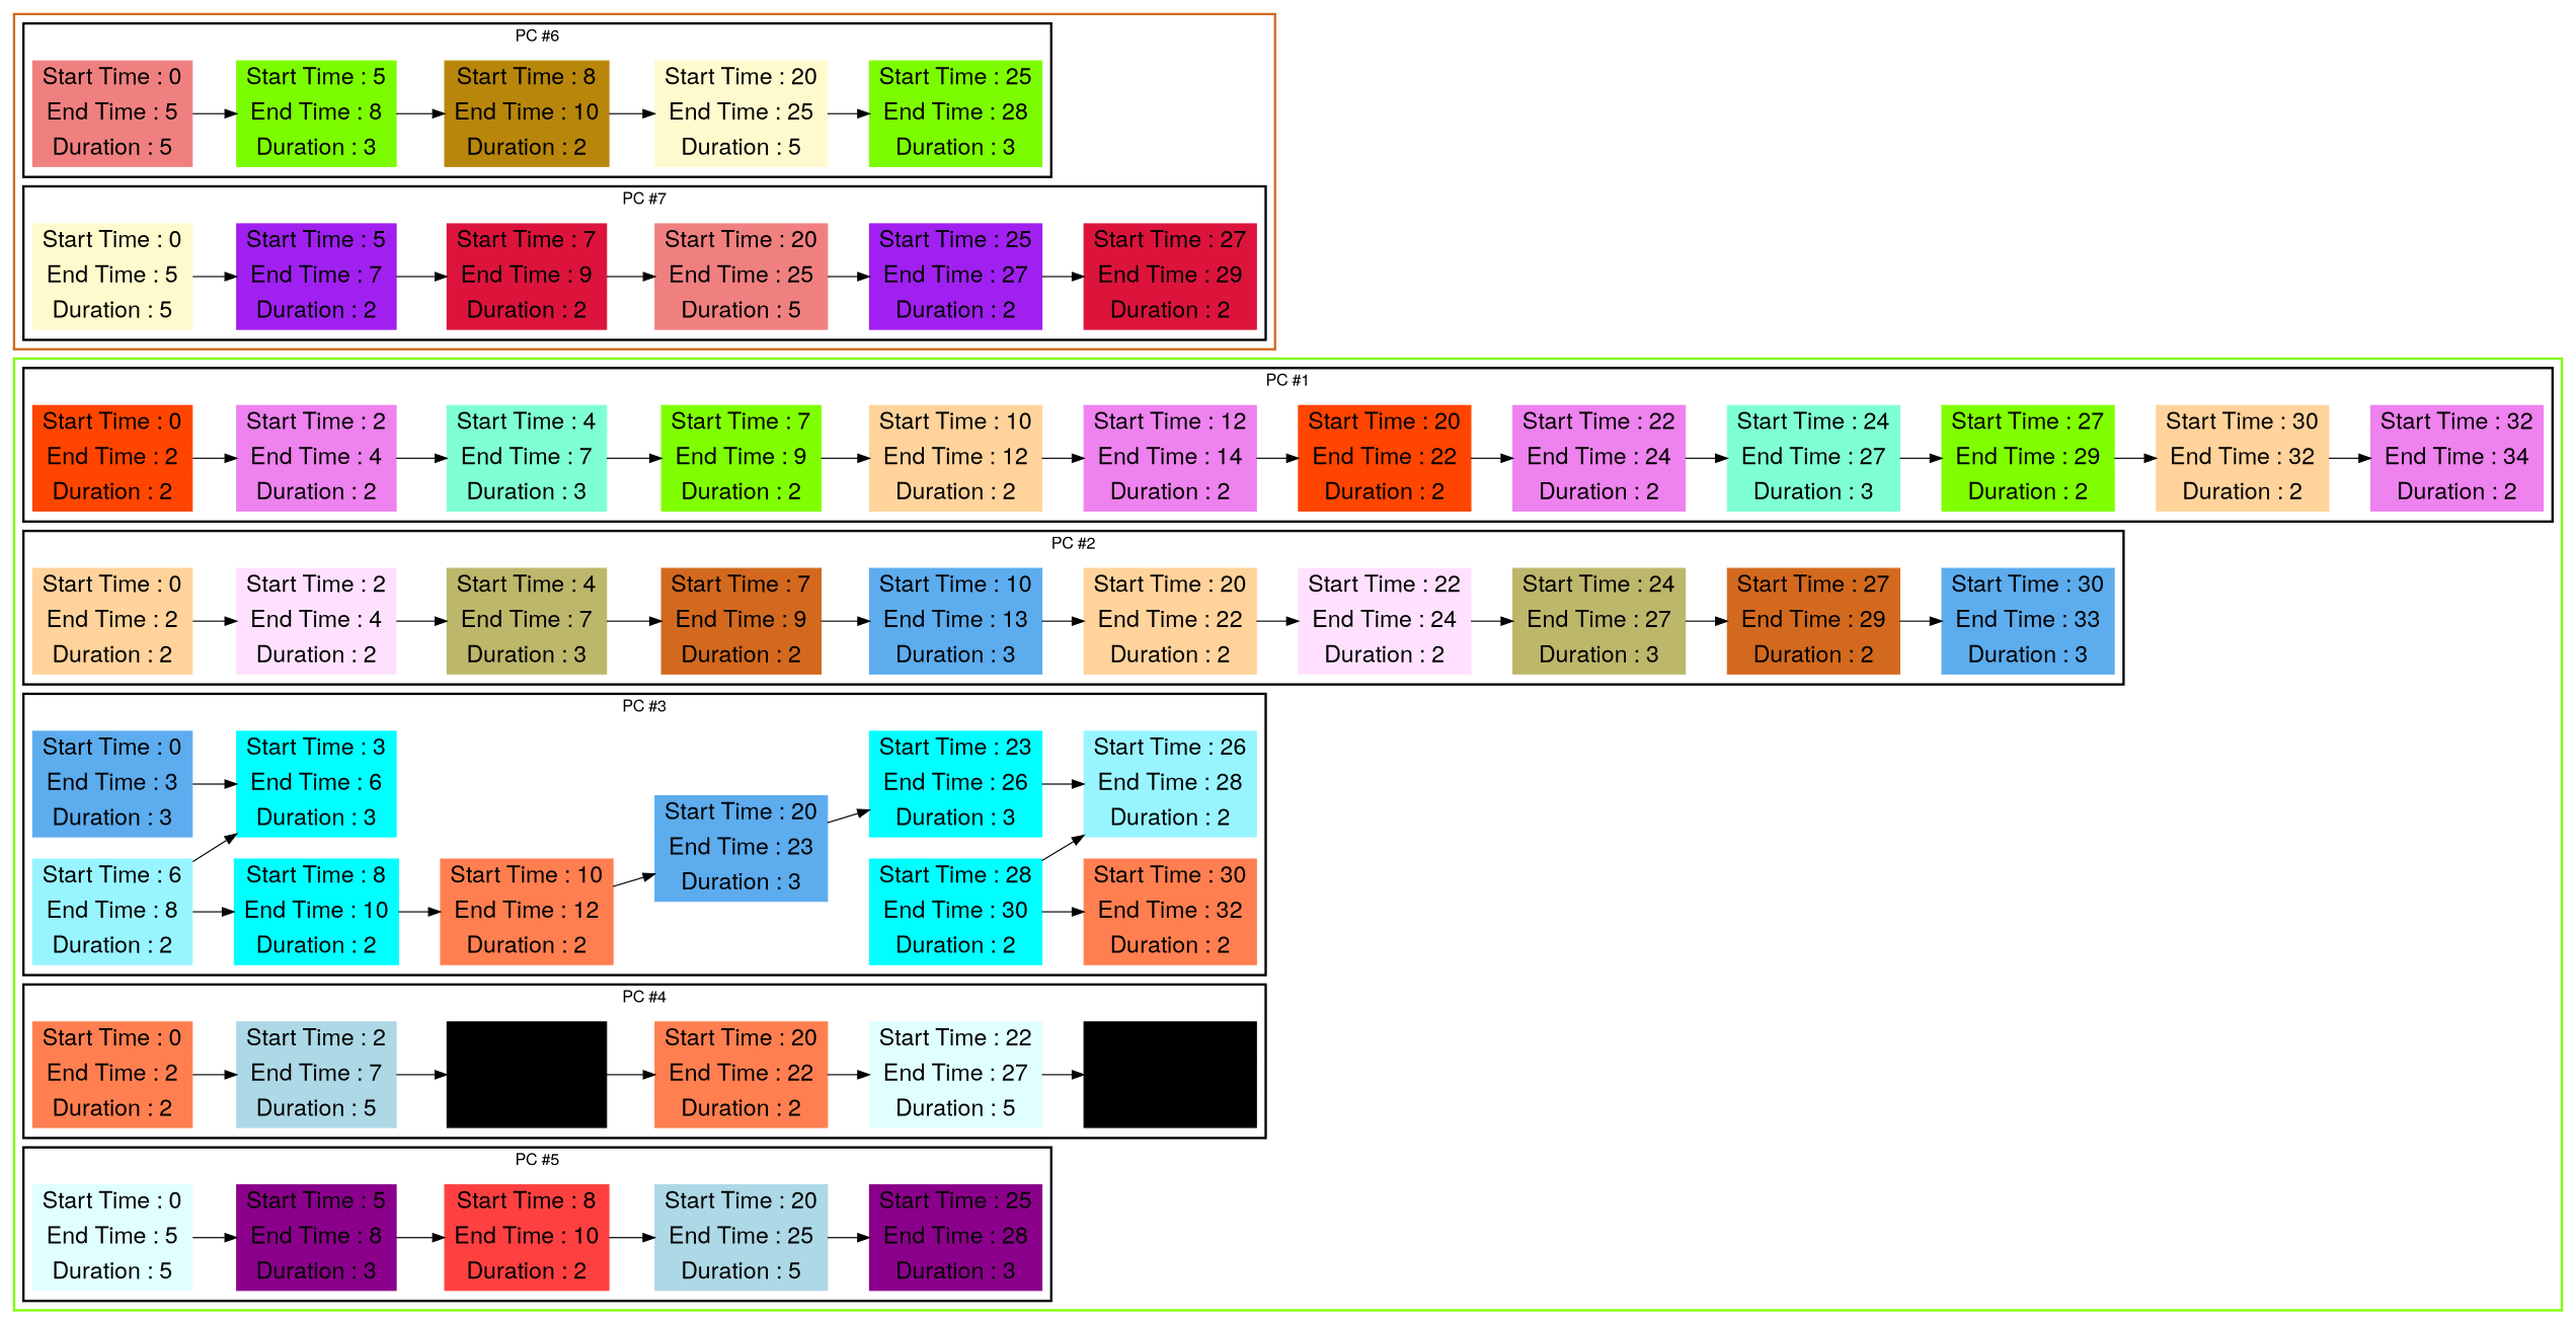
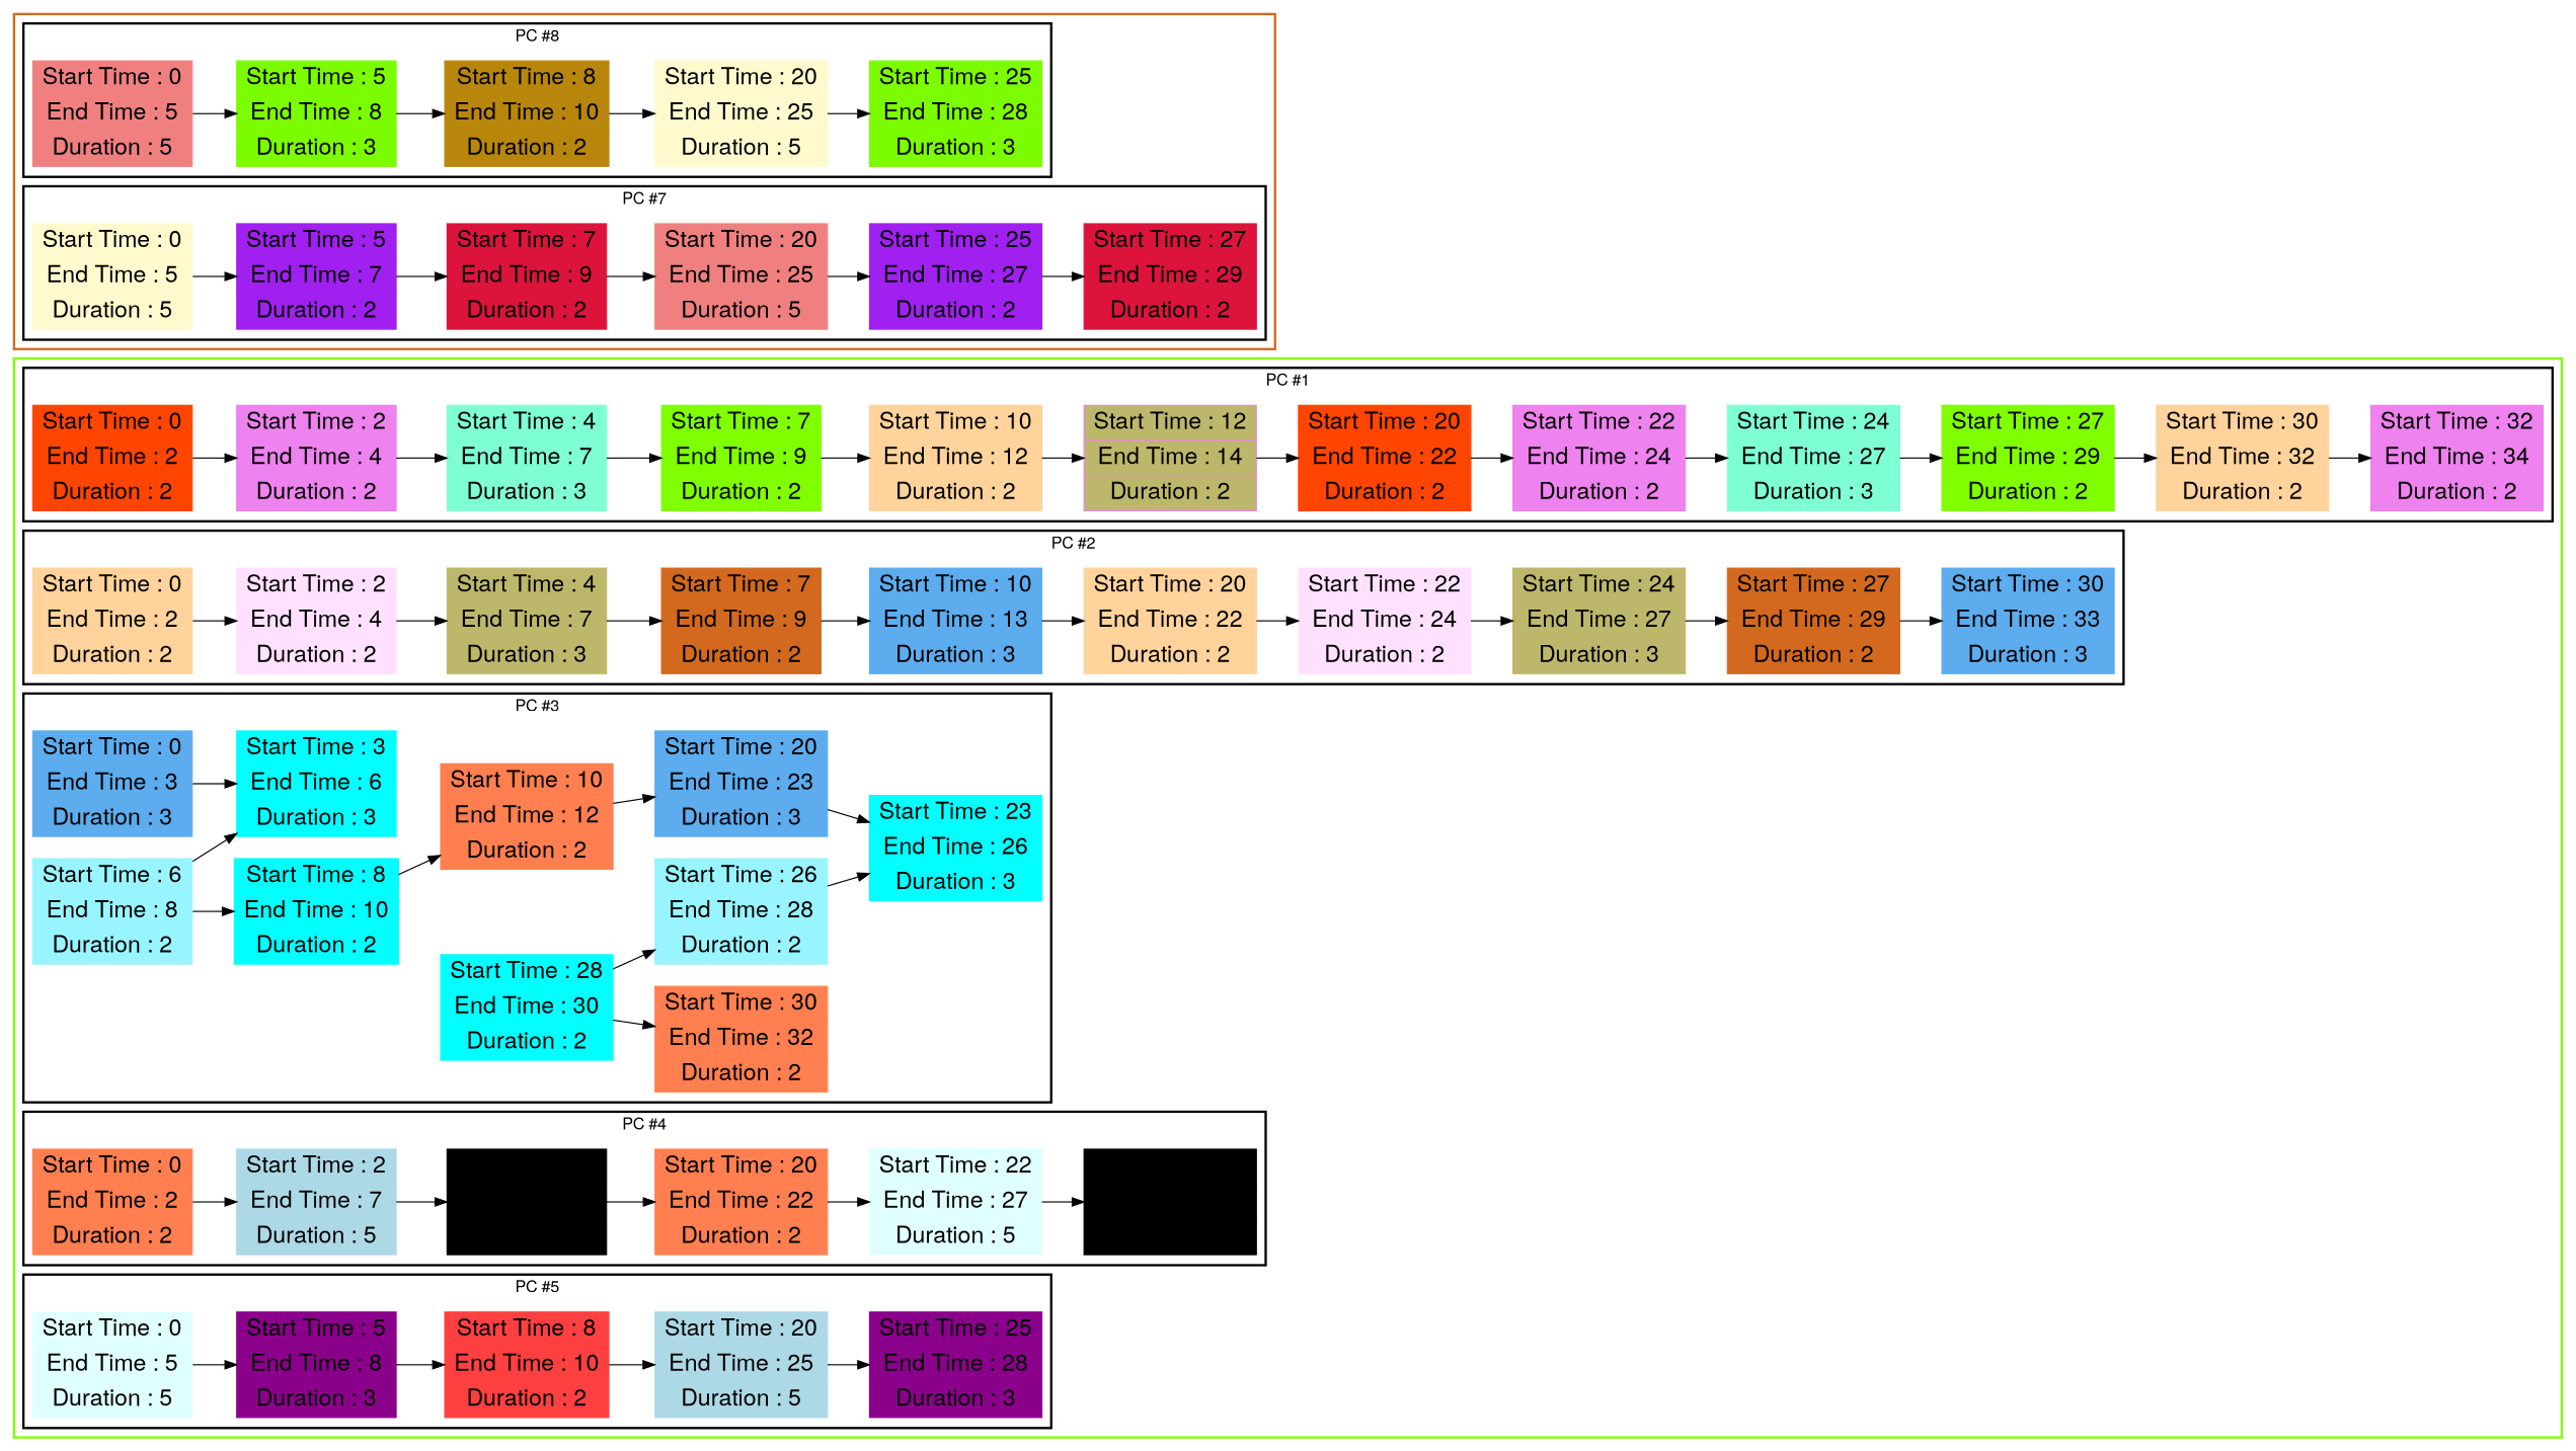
  digraph {
    fontname="Helvetica,Arial,sans-serif"
    rankdir=LR
    node [color=violet fontname="Helvetica,Arial,sans-serif" fontsize=20 shape=record style=filled]
    edge [fontname="Helvetica,Arial,sans-serif"]
    n1 [color=orangered1 label="Start Time : 0 | End Time : 2 | Duration : 2"]
    n2 [label="Start Time : 2 | End Time : 4 | Duration : 2"]
    n3 [color=aquamarine label="Start Time : 4 | End Time : 7 | Duration : 3"]
    n4 [color=chartreuse label="Start Time : 7 | End Time : 9 | Duration : 2"]
    n5 [color=burlywood1 label="Start Time : 10 | End Time : 12 | Duration : 2"]
-   n6 [label="Start Time : 12 | End Time : 14 | Duration : 2"]
+   n6 [label="Start Time : 12 | End Time : 14 | Duration : 2" fillcolor=darkkhaki]
    n7 [color=orangered1 label="Start Time : 20 | End Time : 22 | Duration : 2"]
    n8 [label="Start Time : 22 | End Time : 24 | Duration : 2"]
    n9 [color=aquamarine label="Start Time : 24 | End Time : 27 | Duration : 3"]
    n10 [color=chartreuse label="Start Time : 27 | End Time : 29 | Duration : 2"]
    n11 [color=burlywood1 label="Start Time : 30 | End Time : 32 | Duration : 2"]
    n12 [label="Start Time : 32 | End Time : 34 | Duration : 2"]
    n13 [color=burlywood1 label="Start Time : 0 | End Time : 2 | Duration : 2"]
    n14 [color=thistle1 label="Start Time : 2 | End Time : 4 | Duration : 2"]
    n15 [color=darkkhaki label="Start Time : 4 | End Time : 7 | Duration : 3"]
    n16 [color=chocolate label="Start Time : 7 | End Time : 9 | Duration : 2"]
    n17 [color=steelblue2 label="Start Time : 10 | End Time : 13 | Duration : 3"]
    n18 [color=burlywood1 label="Start Time : 20 | End Time : 22 | Duration : 2"]
    n19 [color=thistle1 label="Start Time : 22 | End Time : 24 | Duration : 2"]
    n20 [color=darkkhaki label="Start Time : 24 | End Time : 27 | Duration : 3"]
    n21 [color=chocolate label="Start Time : 27 | End Time : 29 | Duration : 2"]
    n22 [color=steelblue2 label="Start Time : 30 | End Time : 33 | Duration : 3"]
    n23 [color=steelblue2 label="Start Time : 0 | End Time : 3 | Duration : 3"]
    n24 [color=aqua label="Start Time : 3 | End Time : 6 | Duration : 3"]
    n25 [color=cadetblue1 label="Start Time : 6 | End Time : 8 | Duration : 2"]
    n26 [color=cyan label="Start Time : 8 | End Time : 10 | Duration : 2"]
    n27 [color=coral label="Start Time : 10 | End Time : 12 | Duration : 2"]
    n28 [color=steelblue2 label="Start Time : 20 | End Time : 23 | Duration : 3"]
    n29 [color=aqua label="Start Time : 23 | End Time : 26 | Duration : 3"]
    n30 [color=cadetblue1 label="Start Time : 26 | End Time : 28 | Duration : 2"]
    n31 [color=cyan label="Start Time : 28 | End Time : 30 | Duration : 2"]
    n32 [color=coral label="Start Time : 30 | End Time : 32 | Duration : 2"]
    n33 [color=coral label="Start Time : 0 | End Time : 2 | Duration : 2"]
    n34 [color=lightblue label="Start Time : 2 | End Time : 7 | Duration : 5"]
    n35 [color=cornflower label="Start Time : 7 | End Time : 9 | Duration : 2"]
    n36 [color=coral label="Start Time : 20 | End Time : 22 | Duration : 2"]
    n37 [color=lightcyan label="Start Time : 22 | End Time : 27 | Duration : 5"]
    n38 [color=cornflower label="Start Time : 27 | End Time : 29 | Duration : 2"]
    n39 [color=lightcyan label="Start Time : 0 | End Time : 5 | Duration : 5"]
    n40 [color=darkmagenta label="Start Time : 5 | End Time : 8 | Duration : 3"]
    n41 [color=brown1 label="Start Time : 8 | End Time : 10 | Duration : 2"]
    n42 [color=lightblue label="Start Time : 20 | End Time : 25 | Duration : 5"]
    n43 [color=darkmagenta label="Start Time : 25 | End Time : 28 | Duration : 3"]
    n44 [color=lightcoral label="Start Time : 0 | End Time : 5 | Duration : 5"]
    n45 [color=lawngreen label="Start Time : 5 | End Time : 8 | Duration : 3"]
    n46 [color=darkgoldenrod label="Start Time : 8 | End Time : 10 | Duration : 2"]
    n47 [color=lemonchiffon label="Start Time : 20 | End Time : 25 | Duration : 5"]
    n48 [color=lawngreen label="Start Time : 25 | End Time : 28 | Duration : 3"]
    n49 [color=lemonchiffon label="Start Time : 0 | End Time : 5 | Duration : 5"]
    n50 [color=x11purple label="Start Time : 5 | End Time : 7 | Duration : 2"]
    n51 [color=crimson label="Start Time : 7 | End Time : 9 | Duration : 2"]
    n52 [color=lightcoral label="Start Time : 20 | End Time : 25 | Duration : 5"]
    n53 [color=x11purple label="Start Time : 25 | End Time : 27 | Duration : 2"]
    n54 [color=crimson label="Start Time : 27 | End Time : 29 | Duration : 2"]
    subgraph cluster_1 {
      color=chartreuse
      style=bold
      subgraph cluster_2 {
        color=black
        label="PC #1"
        style=bold
        n1
        n2
        n3
        n4
        n5
        n6
        n7
        n8
        n9
        n10
        n11
        n12
      }
      subgraph cluster_3 {
        color=black
        label="PC #2"
        style=bold
        n13
        n14
        n15
        n16
        n17
        n18
        n19
        n20
        n21
        n22
      }
      subgraph cluster_4 {
        color=black
        label="PC #3"
        style=bold
        n23
        n24
        n25
        n26
        n27
        n28
        n29
        n30
        n31
        n32
      }
      subgraph cluster_5 {
        color=black
        label="PC #4"
        style=bold
        n33
        n34
        n35
        n36
        n37
        n38
      }
      subgraph cluster_6 {
        color=black
        label="PC #5"
        style=bold
        n39
        n40
        n41
        n42
        n43
      }
    }
    subgraph cluster_7 {
      color=chocolate
      style=bold
      subgraph cluster_8 {
        color=black
-       label="PC #6"
+       label="PC #8"
        style=bold
        n44
        n45
        n46
        n47
        n48
      }
      subgraph cluster_9 {
        color=black
        label="PC #7"
        style=bold
        n49
        n50
        n51
        n52
        n53
        n54
      }
    }
    n1 -> n2
    n2 -> n3
    n3 -> n4
    n4 -> n5
    n5 -> n6
    n6 -> n7
    n7 -> n8
    n8 -> n9
    n9 -> n10
    n10 -> n11
    n11 -> n12
    n13 -> n14
    n14 -> n15
    n15 -> n16
    n16 -> n17
    n17 -> n18
    n18 -> n19
    n19 -> n20
    n20 -> n21
    n21 -> n22
    n23 -> n24
    n25 -> n24
    n25 -> n26
    n26 -> n27
    n27 -> n28
    n28 -> n29
-   n29 -> n30
+   n30 -> n29
    n31 -> n30
    n31 -> n32
    n33 -> n34
    n34 -> n35
    n35 -> n36
    n36 -> n37
    n37 -> n38
    n39 -> n40
    n40 -> n41
    n41 -> n42
    n42 -> n43
    n44 -> n45
    n45 -> n46
    n46 -> n47
    n47 -> n48
    n49 -> n50
    n50 -> n51
    n51 -> n52
    n52 -> n53
    n53 -> n54
  }
